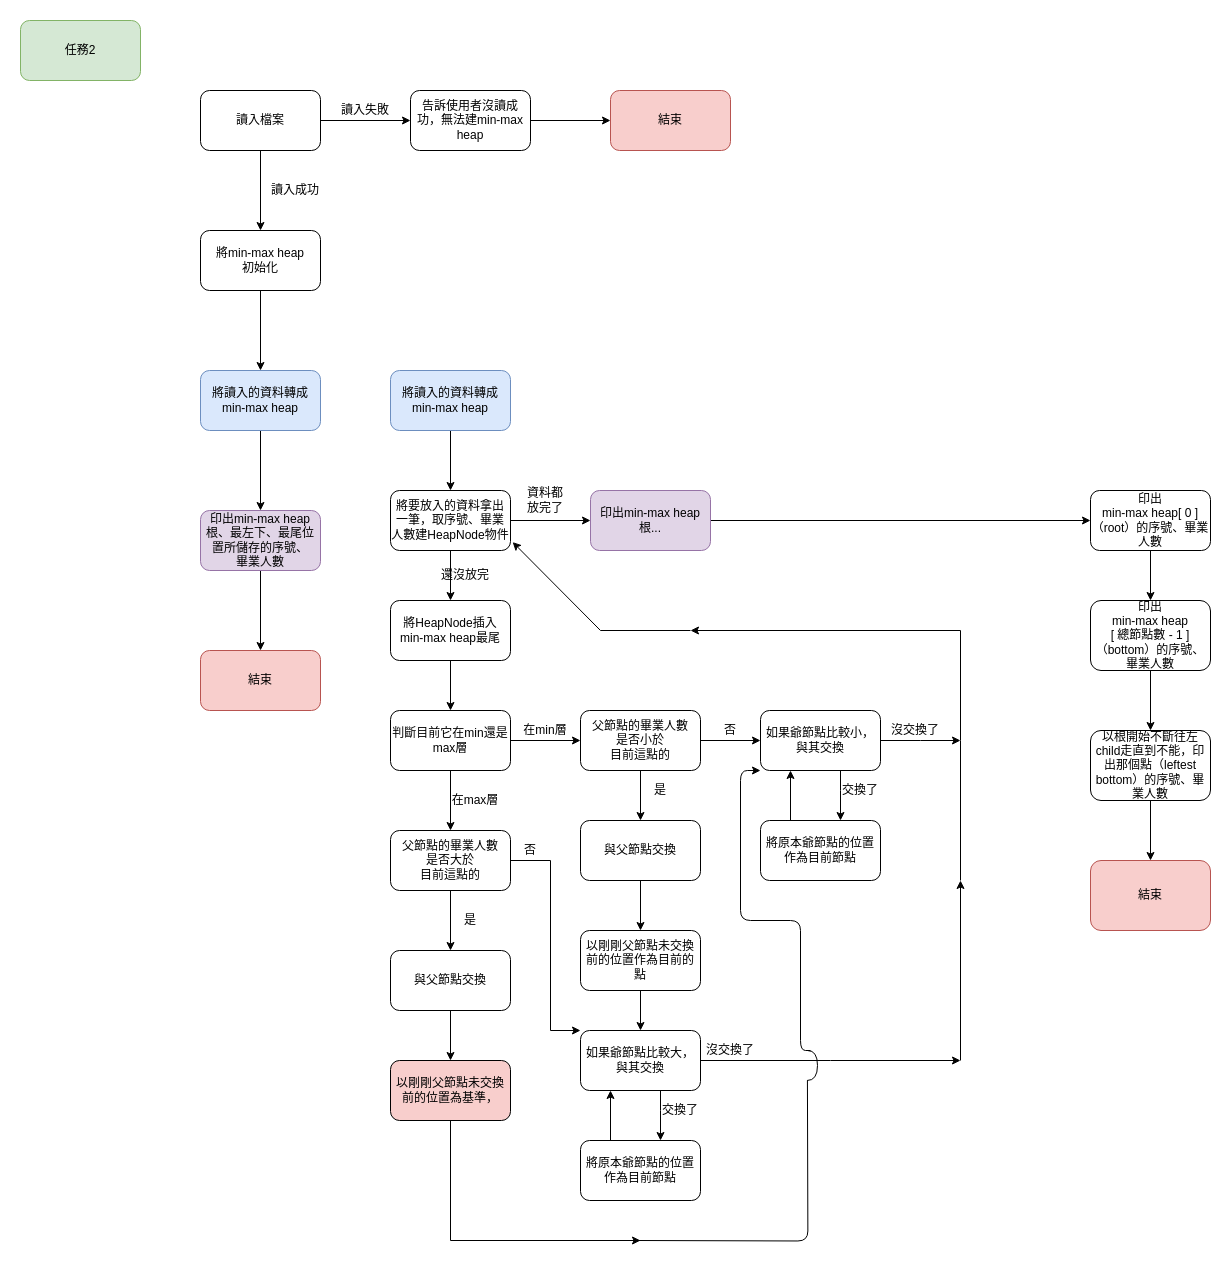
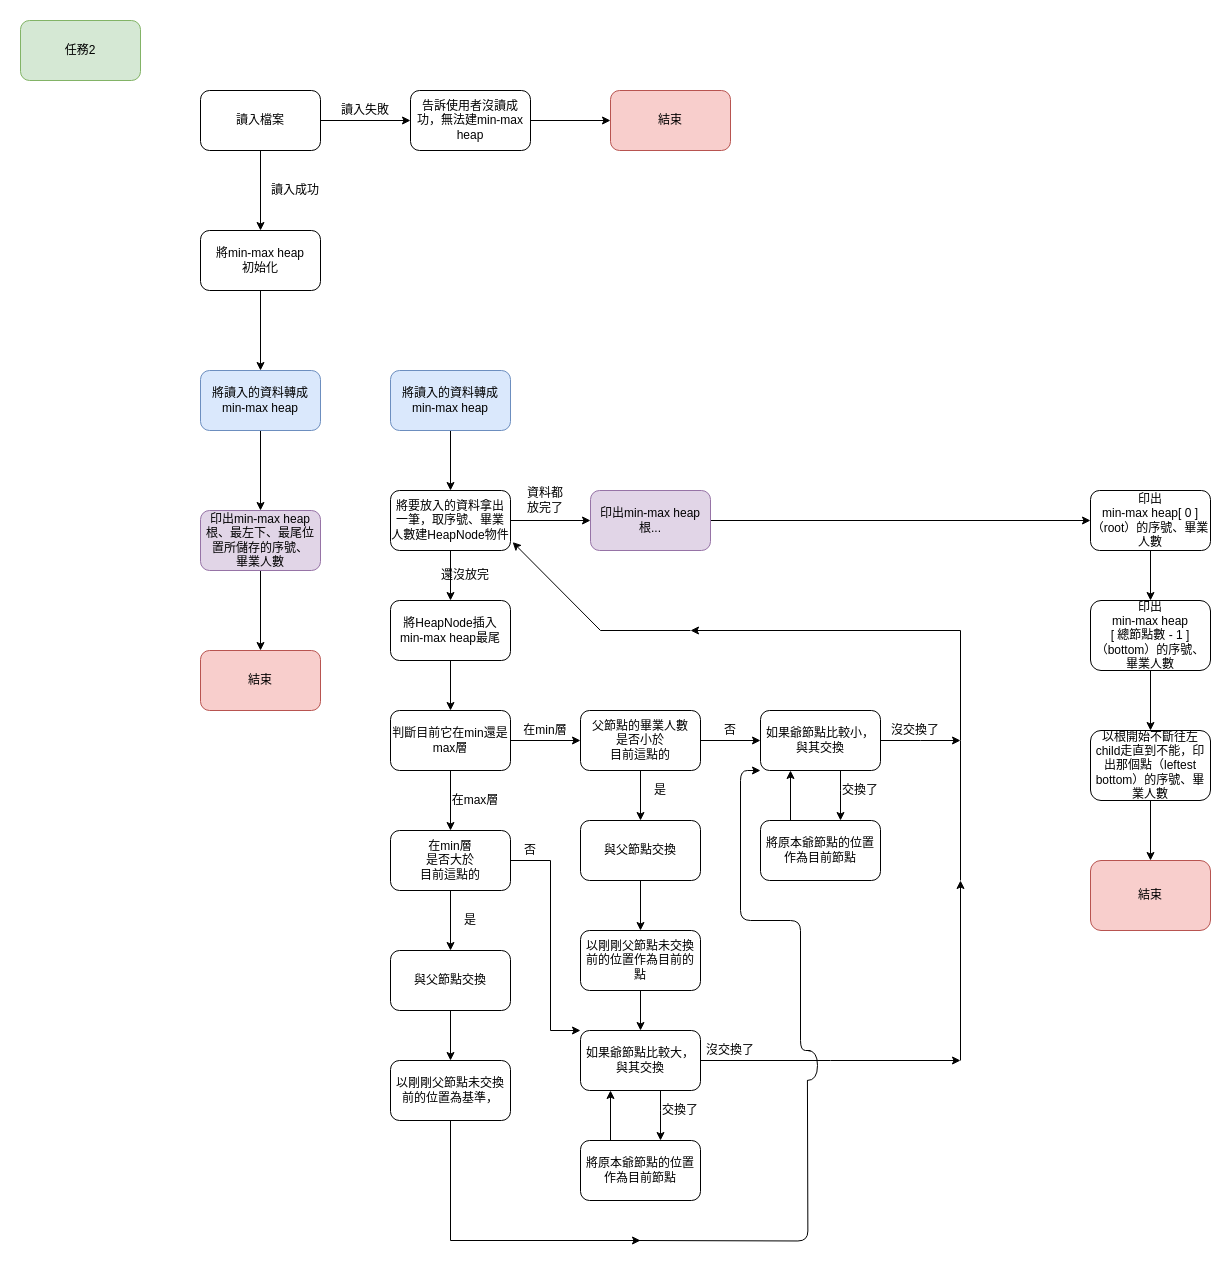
  <mxCell id="0" />
  <mxCell id="1" parent="0" />
  <mxCell id="2" value="任務2" style="rounded=1;whiteSpace=wrap;html=1;fillColor=#d5e8d4;strokeColor=#82b366;" parent="1" vertex="1"><mxGeometry x="20" y="20" width="120" height="60" as="geometry" /></mxCell>
  <mxCell id="3" value="" style="edgeStyle=orthogonalEdgeStyle;rounded=0;orthogonalLoop=1;jettySize=auto;html=1;" parent="1" source="5" target="14" edge="1"><mxGeometry relative="1" as="geometry" /></mxCell>
  <mxCell id="4" value="" style="edgeStyle=orthogonalEdgeStyle;rounded=0;orthogonalLoop=1;jettySize=auto;html=1;" parent="1" source="5" target="7" edge="1"><mxGeometry relative="1" as="geometry" /></mxCell>
  <mxCell id="5" value="讀入檔案" style="rounded=1;whiteSpace=wrap;html=1;" parent="1" vertex="1"><mxGeometry x="200" y="90" width="120" height="60" as="geometry" /></mxCell>
  <mxCell id="6" value="" style="edgeStyle=orthogonalEdgeStyle;rounded=0;orthogonalLoop=1;jettySize=auto;html=1;" parent="1" source="7" target="9" edge="1"><mxGeometry relative="1" as="geometry" /></mxCell>
  <mxCell id="7" value="將min-max heap&lt;br&gt;初始化" style="rounded=1;whiteSpace=wrap;html=1;" parent="1" vertex="1"><mxGeometry x="200" y="230" width="120" height="60" as="geometry" /></mxCell>
  <mxCell id="8" value="" style="edgeStyle=orthogonalEdgeStyle;rounded=0;orthogonalLoop=1;jettySize=auto;html=1;" edge="1" parent="1" source="9" target="11"><mxGeometry relative="1" as="geometry" /></mxCell>
  <mxCell id="9" value="將讀入的資料轉成min-max heap" style="rounded=1;whiteSpace=wrap;html=1;fillColor=#dae8fc;strokeColor=#6c8ebf;" parent="1" vertex="1"><mxGeometry x="200" y="370" width="120" height="60" as="geometry" /></mxCell>
  <mxCell id="10" value="" style="edgeStyle=orthogonalEdgeStyle;rounded=0;orthogonalLoop=1;jettySize=auto;html=1;" edge="1" parent="1" source="11" target="12"><mxGeometry relative="1" as="geometry" /></mxCell>
  <mxCell id="11" value="印出min-max heap根、最左下、最尾位置所儲存的序號、&lt;br&gt;畢業人數" style="rounded=1;whiteSpace=wrap;html=1;fillColor=#e1d5e7;strokeColor=#9673a6;" vertex="1" parent="1"><mxGeometry x="200" y="510" width="120" height="60" as="geometry" /></mxCell>
  <mxCell id="12" value="結束" style="rounded=1;whiteSpace=wrap;html=1;fillColor=#f8cecc;strokeColor=#b85450;" vertex="1" parent="1"><mxGeometry x="200" y="650" width="120" height="60" as="geometry" /></mxCell>
  <mxCell id="13" value="" style="edgeStyle=orthogonalEdgeStyle;rounded=0;orthogonalLoop=1;jettySize=auto;html=1;" edge="1" parent="1" source="14" target="15"><mxGeometry relative="1" as="geometry" /></mxCell>
  <mxCell id="14" value="告訴使用者沒讀成功，無法建min-max heap" style="rounded=1;whiteSpace=wrap;html=1;" parent="1" vertex="1"><mxGeometry x="410" y="90" width="120" height="60" as="geometry" /></mxCell>
  <mxCell id="15" value="結束" style="rounded=1;whiteSpace=wrap;html=1;fillColor=#f8cecc;strokeColor=#b85450;" vertex="1" parent="1"><mxGeometry x="610" y="90" width="120" height="60" as="geometry" /></mxCell>
  <mxCell id="16" value="讀入失敗" style="text;html=1;strokeColor=none;fillColor=none;align=center;verticalAlign=middle;whiteSpace=wrap;rounded=0;" parent="1" vertex="1"><mxGeometry x="340" y="100" width="50" height="20" as="geometry" /></mxCell>
  <mxCell id="17" value="讀入成功" style="text;html=1;strokeColor=none;fillColor=none;align=center;verticalAlign=middle;whiteSpace=wrap;rounded=0;" parent="1" vertex="1"><mxGeometry x="270" y="180" width="50" height="20" as="geometry" /></mxCell>
  <mxCell id="18" value="" style="edgeStyle=orthogonalEdgeStyle;rounded=0;orthogonalLoop=1;jettySize=auto;html=1;" edge="1" parent="1" source="20" target="24"><mxGeometry relative="1" as="geometry" /></mxCell>
  <mxCell id="19" value="" style="edgeStyle=orthogonalEdgeStyle;rounded=0;orthogonalLoop=1;jettySize=auto;html=1;" edge="1" parent="1" source="20" target="22"><mxGeometry relative="1" as="geometry" /></mxCell>
  <mxCell id="20" value="將要放入的資料拿出一筆，取序號、畢業人數建HeapNode物件" style="rounded=1;whiteSpace=wrap;html=1;" parent="1" vertex="1"><mxGeometry x="390" y="490" width="120" height="60" as="geometry" /></mxCell>
  <mxCell id="21" style="edgeStyle=orthogonalEdgeStyle;rounded=0;orthogonalLoop=1;jettySize=auto;html=1;entryX=0;entryY=0.5;entryDx=0;entryDy=0;" edge="1" parent="1" source="22" target="76"><mxGeometry relative="1" as="geometry" /></mxCell>
  <mxCell id="22" value="印出min-max heap根..." style="rounded=1;whiteSpace=wrap;html=1;fillColor=#e1d5e7;strokeColor=#9673a6;" vertex="1" parent="1"><mxGeometry x="590" y="490" width="120" height="60" as="geometry" /></mxCell>
  <mxCell id="23" value="" style="edgeStyle=orthogonalEdgeStyle;rounded=0;orthogonalLoop=1;jettySize=auto;html=1;" edge="1" parent="1" source="24" target="27"><mxGeometry relative="1" as="geometry" /></mxCell>
  <mxCell id="24" value="將HeapNode插入&lt;br&gt;min-max heap最尾" style="rounded=1;whiteSpace=wrap;html=1;" vertex="1" parent="1"><mxGeometry x="390" y="600" width="120" height="60" as="geometry" /></mxCell>
  <mxCell id="25" value="" style="edgeStyle=orthogonalEdgeStyle;rounded=0;orthogonalLoop=1;jettySize=auto;html=1;" edge="1" parent="1" source="27" target="37"><mxGeometry relative="1" as="geometry" /></mxCell>
  <mxCell id="26" value="" style="edgeStyle=orthogonalEdgeStyle;rounded=0;orthogonalLoop=1;jettySize=auto;html=1;" edge="1" parent="1" source="27" target="30"><mxGeometry relative="1" as="geometry" /></mxCell>
  <mxCell id="27" value="判斷目前它在min還是max層" style="rounded=1;whiteSpace=wrap;html=1;" vertex="1" parent="1"><mxGeometry x="390" y="710" width="120" height="60" as="geometry" /></mxCell>
  <mxCell id="28" value="" style="edgeStyle=orthogonalEdgeStyle;rounded=0;orthogonalLoop=1;jettySize=auto;html=1;" edge="1" parent="1" source="30" target="32"><mxGeometry relative="1" as="geometry" /></mxCell>
  <mxCell id="29" style="edgeStyle=orthogonalEdgeStyle;rounded=0;orthogonalLoop=1;jettySize=auto;html=1;entryX=0;entryY=0;entryDx=0;entryDy=0;" edge="1" parent="1" source="30" target="60"><mxGeometry relative="1" as="geometry"><Array as="points"><mxPoint x="550" y="860" /><mxPoint x="550" y="1030" /></Array></mxGeometry></mxCell>
- <mxCell id="30" value="父節點的畢業人數&lt;br&gt;是否大於&lt;br&gt;目前這點的" style="rounded=1;whiteSpace=wrap;html=1;" vertex="1" parent="1"><mxGeometry x="390" y="830" width="120" height="60" as="geometry" /></mxCell>
+ <mxCell id="30" value="在min層&lt;br&gt;是否大於&lt;br&gt;目前這點的" style="rounded=1;whiteSpace=wrap;html=1;" vertex="1" parent="1"><mxGeometry x="390" y="830" width="120" height="60" as="geometry" /></mxCell>
  <mxCell id="31" value="" style="edgeStyle=orthogonalEdgeStyle;rounded=0;orthogonalLoop=1;jettySize=auto;html=1;" edge="1" parent="1" source="32" target="34"><mxGeometry relative="1" as="geometry" /></mxCell>
  <mxCell id="32" value="與父節點交換" style="rounded=1;whiteSpace=wrap;html=1;" vertex="1" parent="1"><mxGeometry x="390" y="950" width="120" height="60" as="geometry" /></mxCell>
  <mxCell id="33" style="edgeStyle=orthogonalEdgeStyle;rounded=0;orthogonalLoop=1;jettySize=auto;html=1;" edge="1" parent="1" source="34"><mxGeometry relative="1" as="geometry"><mxPoint x="640" y="1240" as="targetPoint" /><Array as="points"><mxPoint x="450" y="1240" /></Array></mxGeometry></mxCell>
- <mxCell id="34" value="以剛剛父節點未交換前的位置為基準，" style="rounded=1;whiteSpace=wrap;html=1;fillColor=#f8cecc;" vertex="1" parent="1"><mxGeometry x="390" y="1060" width="120" height="60" as="geometry" /></mxCell>
+ <mxCell id="34" value="以剛剛父節點未交換前的位置為基準，" style="rounded=1;whiteSpace=wrap;html=1;" vertex="1" parent="1"><mxGeometry x="390" y="1060" width="120" height="60" as="geometry" /></mxCell>
  <mxCell id="35" style="edgeStyle=orthogonalEdgeStyle;rounded=0;orthogonalLoop=1;jettySize=auto;html=1;" edge="1" parent="1" source="37" target="44"><mxGeometry relative="1" as="geometry" /></mxCell>
  <mxCell id="36" style="edgeStyle=orthogonalEdgeStyle;rounded=0;orthogonalLoop=1;jettySize=auto;html=1;entryX=0.5;entryY=0;entryDx=0;entryDy=0;" edge="1" parent="1" source="37" target="51"><mxGeometry relative="1" as="geometry"><mxPoint x="640" y="820" as="targetPoint" /></mxGeometry></mxCell>
  <mxCell id="37" value="父節點的畢業人數&lt;br&gt;是否小於&lt;br&gt;目前這點的" style="rounded=1;whiteSpace=wrap;html=1;" vertex="1" parent="1"><mxGeometry x="580" y="710" width="120" height="60" as="geometry" /></mxCell>
  <mxCell id="38" style="edgeStyle=orthogonalEdgeStyle;rounded=0;orthogonalLoop=1;jettySize=auto;html=1;entryX=0.5;entryY=0;entryDx=0;entryDy=0;" edge="1" parent="1" source="39" target="20"><mxGeometry relative="1" as="geometry" /></mxCell>
  <mxCell id="39" value="將讀入的資料轉成min-max heap" style="rounded=1;whiteSpace=wrap;html=1;fillColor=#dae8fc;strokeColor=#6c8ebf;" vertex="1" parent="1"><mxGeometry x="390" y="370" width="120" height="60" as="geometry" /></mxCell>
  <mxCell id="40" value="在min層" style="text;html=1;strokeColor=none;fillColor=none;align=center;verticalAlign=middle;whiteSpace=wrap;rounded=0;" vertex="1" parent="1"><mxGeometry x="520" y="720" width="50" height="20" as="geometry" /></mxCell>
  <mxCell id="41" value="在max層" style="text;html=1;strokeColor=none;fillColor=none;align=center;verticalAlign=middle;whiteSpace=wrap;rounded=0;" vertex="1" parent="1"><mxGeometry x="450" y="790" width="50" height="20" as="geometry" /></mxCell>
  <mxCell id="42" value="" style="edgeStyle=orthogonalEdgeStyle;rounded=0;orthogonalLoop=1;jettySize=auto;html=1;" edge="1" parent="1" source="44" target="45"><mxGeometry relative="1" as="geometry"><Array as="points"><mxPoint x="840" y="790" /><mxPoint x="840" y="790" /></Array></mxGeometry></mxCell>
  <mxCell id="43" style="edgeStyle=orthogonalEdgeStyle;rounded=0;orthogonalLoop=1;jettySize=auto;html=1;" edge="1" parent="1" source="44"><mxGeometry relative="1" as="geometry"><mxPoint x="960" y="740" as="targetPoint" /></mxGeometry></mxCell>
  <mxCell id="44" value="如果爺節點比較小，與其交換" style="rounded=1;whiteSpace=wrap;html=1;" vertex="1" parent="1"><mxGeometry x="760" y="710" width="120" height="60" as="geometry" /></mxCell>
  <mxCell id="45" value="將原本爺節點的位置作為目前節點" style="rounded=1;whiteSpace=wrap;html=1;" vertex="1" parent="1"><mxGeometry x="760" y="820" width="120" height="60" as="geometry" /></mxCell>
  <mxCell id="46" value="否" style="text;html=1;strokeColor=none;fillColor=none;align=center;verticalAlign=middle;whiteSpace=wrap;rounded=0;" vertex="1" parent="1"><mxGeometry x="710" y="720" width="40" height="20" as="geometry" /></mxCell>
  <mxCell id="47" value="是" style="text;html=1;strokeColor=none;fillColor=none;align=center;verticalAlign=middle;whiteSpace=wrap;rounded=0;" vertex="1" parent="1"><mxGeometry x="640" y="780" width="40" height="20" as="geometry" /></mxCell>
  <mxCell id="48" value="是" style="text;html=1;strokeColor=none;fillColor=none;align=center;verticalAlign=middle;whiteSpace=wrap;rounded=0;" vertex="1" parent="1"><mxGeometry x="450" y="910" width="40" height="20" as="geometry" /></mxCell>
  <mxCell id="49" value="否" style="text;html=1;strokeColor=none;fillColor=none;align=center;verticalAlign=middle;whiteSpace=wrap;rounded=0;" vertex="1" parent="1"><mxGeometry x="510" y="840" width="40" height="20" as="geometry" /></mxCell>
  <mxCell id="50" value="" style="edgeStyle=orthogonalEdgeStyle;rounded=0;orthogonalLoop=1;jettySize=auto;html=1;" edge="1" parent="1" source="51" target="53"><mxGeometry relative="1" as="geometry" /></mxCell>
  <mxCell id="51" value="與父節點交換" style="rounded=1;whiteSpace=wrap;html=1;" vertex="1" parent="1"><mxGeometry x="580" y="820" width="120" height="60" as="geometry" /></mxCell>
  <mxCell id="52" style="edgeStyle=orthogonalEdgeStyle;rounded=0;orthogonalLoop=1;jettySize=auto;html=1;entryX=0.5;entryY=0;entryDx=0;entryDy=0;" edge="1" parent="1" source="53" target="60"><mxGeometry relative="1" as="geometry" /></mxCell>
  <mxCell id="53" value="以剛剛父節點未交換前的位置作為目前的點" style="rounded=1;whiteSpace=wrap;html=1;" vertex="1" parent="1"><mxGeometry x="580" y="930" width="120" height="60" as="geometry" /></mxCell>
  <mxCell id="54" value="資料都放完了" style="text;html=1;strokeColor=none;fillColor=none;align=center;verticalAlign=middle;whiteSpace=wrap;rounded=0;" vertex="1" parent="1"><mxGeometry x="525" y="490" width="40" height="20" as="geometry" /></mxCell>
  <mxCell id="55" value="沒交換了" style="text;html=1;strokeColor=none;fillColor=none;align=center;verticalAlign=middle;whiteSpace=wrap;rounded=0;" vertex="1" parent="1"><mxGeometry x="890" y="720" width="50" height="20" as="geometry" /></mxCell>
  <mxCell id="56" value="交換了" style="text;html=1;strokeColor=none;fillColor=none;align=center;verticalAlign=middle;whiteSpace=wrap;rounded=0;" vertex="1" parent="1"><mxGeometry x="840" y="780" width="40" height="20" as="geometry" /></mxCell>
  <mxCell id="57" value="" style="endArrow=classic;html=1;exitX=0.25;exitY=0;exitDx=0;exitDy=0;entryX=0.25;entryY=1;entryDx=0;entryDy=0;" edge="1" parent="1" source="45" target="44"><mxGeometry width="50" height="50" relative="1" as="geometry"><mxPoint x="770" y="820" as="sourcePoint" /><mxPoint x="820" y="770" as="targetPoint" /></mxGeometry></mxCell>
  <mxCell id="58" value="" style="edgeStyle=orthogonalEdgeStyle;rounded=0;orthogonalLoop=1;jettySize=auto;html=1;" edge="1" source="60" target="61" parent="1"><mxGeometry relative="1" as="geometry"><Array as="points"><mxPoint x="660" y="1110" /><mxPoint x="660" y="1110" /></Array></mxGeometry></mxCell>
  <mxCell id="59" style="edgeStyle=orthogonalEdgeStyle;rounded=0;orthogonalLoop=1;jettySize=auto;html=1;" edge="1" source="60" parent="1"><mxGeometry relative="1" as="geometry"><mxPoint x="960" y="1060" as="targetPoint" /></mxGeometry></mxCell>
  <mxCell id="60" value="如果爺節點比較大，與其交換" style="rounded=1;whiteSpace=wrap;html=1;" vertex="1" parent="1"><mxGeometry x="580" y="1030" width="120" height="60" as="geometry" /></mxCell>
  <mxCell id="61" value="將原本爺節點的位置作為目前節點" style="rounded=1;whiteSpace=wrap;html=1;" vertex="1" parent="1"><mxGeometry x="580" y="1140" width="120" height="60" as="geometry" /></mxCell>
  <mxCell id="62" value="沒交換了" style="text;html=1;strokeColor=none;fillColor=none;align=center;verticalAlign=middle;whiteSpace=wrap;rounded=0;" vertex="1" parent="1"><mxGeometry x="705" y="1040" width="50" height="20" as="geometry" /></mxCell>
  <mxCell id="63" value="交換了" style="text;html=1;strokeColor=none;fillColor=none;align=center;verticalAlign=middle;whiteSpace=wrap;rounded=0;" vertex="1" parent="1"><mxGeometry x="660" y="1100" width="40" height="20" as="geometry" /></mxCell>
  <mxCell id="64" value="" style="endArrow=classic;html=1;exitX=0.25;exitY=0;exitDx=0;exitDy=0;entryX=0.25;entryY=1;entryDx=0;entryDy=0;" edge="1" source="61" target="60" parent="1"><mxGeometry width="50" height="50" relative="1" as="geometry"><mxPoint x="590" y="1140" as="sourcePoint" /><mxPoint x="640" y="1090" as="targetPoint" /></mxGeometry></mxCell>
  <mxCell id="65" value="還沒放完" style="text;html=1;strokeColor=none;fillColor=none;align=center;verticalAlign=middle;whiteSpace=wrap;rounded=0;" vertex="1" parent="1"><mxGeometry x="440" y="564.5" width="50" height="20" as="geometry" /></mxCell>
  <mxCell id="66" value="" style="endArrow=classic;html=1;entryX=1.018;entryY=0.86;entryDx=0;entryDy=0;entryPerimeter=0;" edge="1" parent="1" target="20"><mxGeometry width="50" height="50" relative="1" as="geometry"><mxPoint x="600" y="630" as="sourcePoint" /><mxPoint x="880" y="560" as="targetPoint" /></mxGeometry></mxCell>
  <mxCell id="67" value="" style="endArrow=classic;html=1;" edge="1" parent="1"><mxGeometry width="50" height="50" relative="1" as="geometry"><mxPoint x="960" y="1060" as="sourcePoint" /><mxPoint x="960" y="880" as="targetPoint" /></mxGeometry></mxCell>
  <mxCell id="68" value="" style="endArrow=none;html=1;" edge="1" parent="1"><mxGeometry width="50" height="50" relative="1" as="geometry"><mxPoint x="960" y="880" as="sourcePoint" /><mxPoint x="960" y="740" as="targetPoint" /></mxGeometry></mxCell>
  <mxCell id="69" value="" style="endArrow=classic;html=1;" edge="1" parent="1"><mxGeometry width="50" height="50" relative="1" as="geometry"><mxPoint x="960" y="630" as="sourcePoint" /><mxPoint x="690" y="630" as="targetPoint" /></mxGeometry></mxCell>
  <mxCell id="70" value="" style="endArrow=none;html=1;" edge="1" parent="1"><mxGeometry width="50" height="50" relative="1" as="geometry"><mxPoint x="960" y="740" as="sourcePoint" /><mxPoint x="960" y="630" as="targetPoint" /></mxGeometry></mxCell>
  <mxCell id="71" value="" style="endArrow=none;html=1;" edge="1" parent="1"><mxGeometry width="50" height="50" relative="1" as="geometry"><mxPoint x="600" y="630" as="sourcePoint" /><mxPoint x="690" y="630" as="targetPoint" /></mxGeometry></mxCell>
  <mxCell id="72" value="" style="endArrow=none;html=1;edgeStyle=orthogonalEdgeStyle;" edge="1" parent="1"><mxGeometry width="50" height="50" relative="1" as="geometry"><mxPoint x="636.93" y="1240" as="sourcePoint" /><mxPoint x="806.93" y="1080" as="targetPoint" /></mxGeometry></mxCell>
  <mxCell id="73" value="" style="endArrow=none;html=1;edgeStyle=orthogonalEdgeStyle;curved=1;" edge="1" parent="1"><mxGeometry width="50" height="50" relative="1" as="geometry"><mxPoint x="806.59" y="1080" as="sourcePoint" /><mxPoint x="807" y="1050" as="targetPoint" /><Array as="points"><mxPoint x="817" y="1080" /><mxPoint x="817" y="1050" /></Array></mxGeometry></mxCell>
  <mxCell id="74" value="" style="endArrow=classic;html=1;entryX=0;entryY=1;entryDx=0;entryDy=0;edgeStyle=orthogonalEdgeStyle;" edge="1" parent="1" target="44"><mxGeometry width="50" height="50" relative="1" as="geometry"><mxPoint x="810" y="1050" as="sourcePoint" /><mxPoint x="820" y="950" as="targetPoint" /><Array as="points"><mxPoint x="800" y="1050" /><mxPoint x="800" y="920" /><mxPoint x="740" y="920" /><mxPoint x="740" y="770" /></Array></mxGeometry></mxCell>
  <mxCell id="75" value="" style="edgeStyle=orthogonalEdgeStyle;rounded=0;orthogonalLoop=1;jettySize=auto;html=1;exitX=0.5;exitY=1;exitDx=0;exitDy=0;entryX=0.5;entryY=0;entryDx=0;entryDy=0;" edge="1" parent="1" source="76" target="80"><mxGeometry relative="1" as="geometry"><mxPoint x="1010" y="650" as="sourcePoint" /></mxGeometry></mxCell>
  <mxCell id="76" value="印出&lt;br&gt;min-max heap[ 0 ]&lt;br&gt;（root）的序號、畢業人數" style="rounded=1;whiteSpace=wrap;html=1;" vertex="1" parent="1"><mxGeometry x="1090" y="490" width="120" height="60" as="geometry" /></mxCell>
  <mxCell id="77" value="" style="edgeStyle=orthogonalEdgeStyle;rounded=0;orthogonalLoop=1;jettySize=auto;html=1;entryX=0.5;entryY=0;entryDx=0;entryDy=0;" edge="1" parent="1" source="78" target="81"><mxGeometry relative="1" as="geometry"><mxPoint x="1150" y="870" as="targetPoint" /></mxGeometry></mxCell>
  <mxCell id="78" value="以根開始不斷往左child走直到不能，印出那個點（leftest bottom）的序號、畢業人數" style="rounded=1;whiteSpace=wrap;html=1;" vertex="1" parent="1"><mxGeometry x="1090" y="730" width="120" height="70" as="geometry" /></mxCell>
  <mxCell id="79" style="edgeStyle=orthogonalEdgeStyle;rounded=0;orthogonalLoop=1;jettySize=auto;html=1;entryX=0.5;entryY=0;entryDx=0;entryDy=0;" edge="1" parent="1" source="80" target="78"><mxGeometry relative="1" as="geometry" /></mxCell>
  <mxCell id="80" value="印出&lt;br&gt;min-max heap&lt;br&gt;[ 總節點數 - 1 ]&lt;br&gt;（bottom）的序號、畢業人數" style="rounded=1;whiteSpace=wrap;html=1;" vertex="1" parent="1"><mxGeometry x="1090" y="600" width="120" height="70" as="geometry" /></mxCell>
  <mxCell id="81" value="結束" style="rounded=1;whiteSpace=wrap;html=1;fillColor=#f8cecc;strokeColor=#b85450;" vertex="1" parent="1"><mxGeometry x="1090" y="860" width="120" height="70" as="geometry" /></mxCell>
